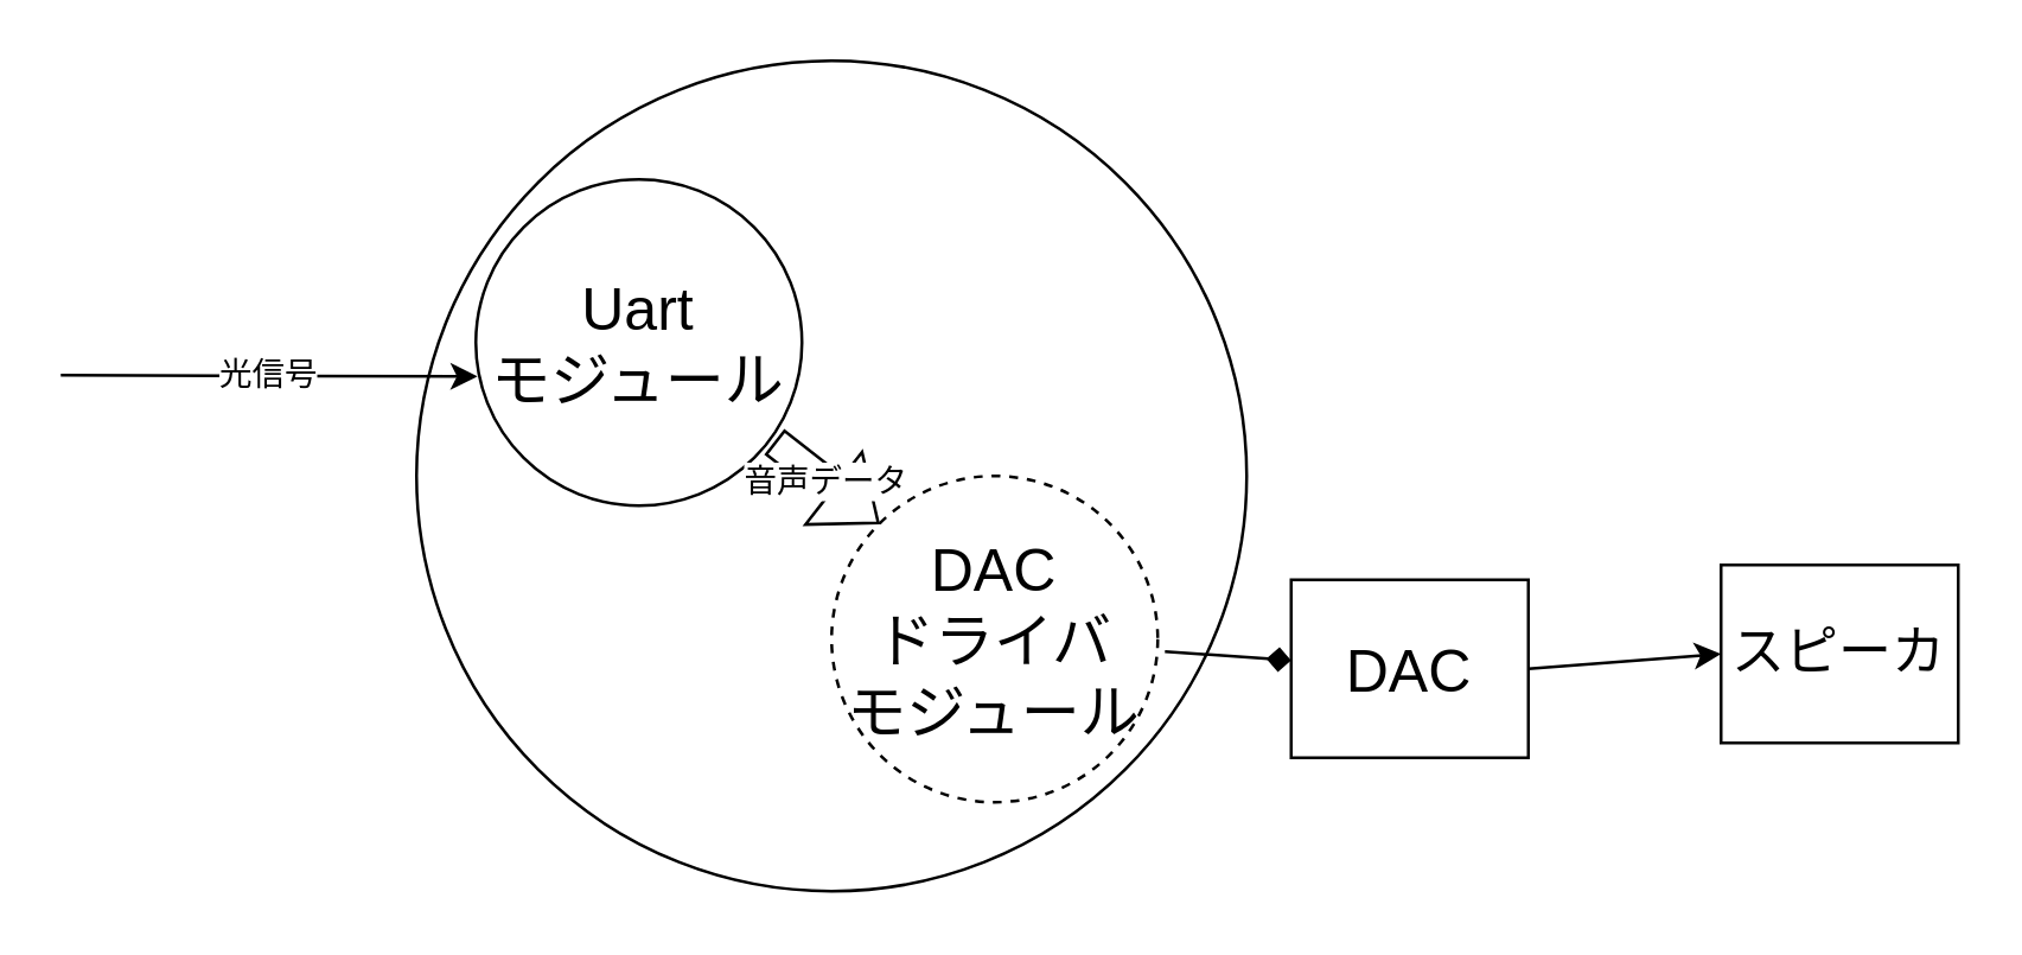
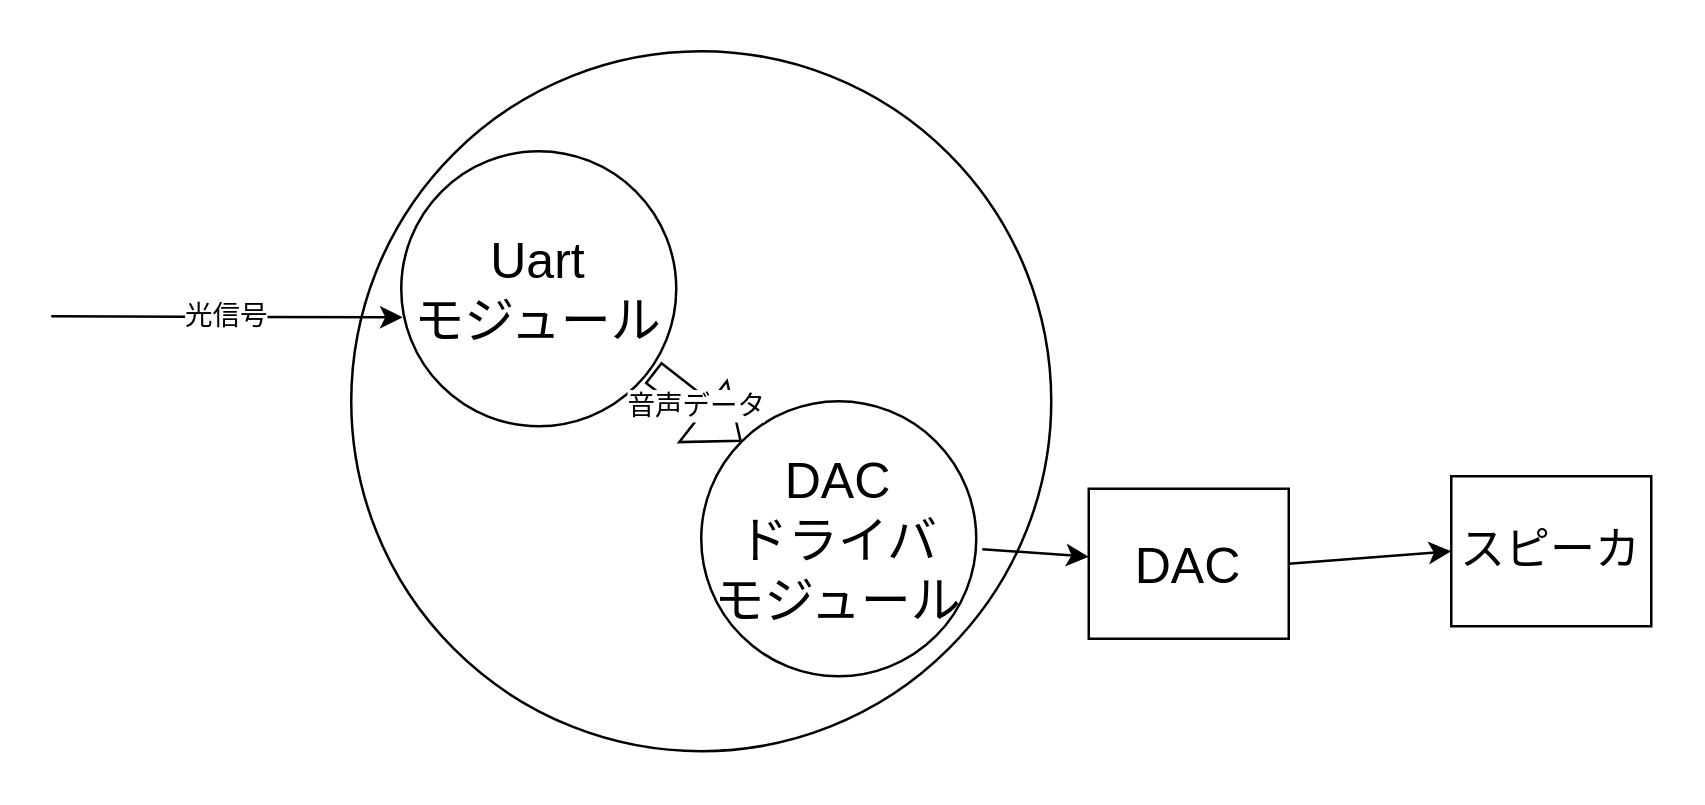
  <mxCell id="0" />
  <mxCell id="1" parent="0" />
  <mxCell id="2" value="" style="ellipse;whiteSpace=wrap;html=1;aspect=fixed;" vertex="1" parent="1"><mxGeometry x="140" y="20" width="280" height="280" as="geometry" /></mxCell>
  <mxCell id="3" value="&lt;font style=&quot;font-size: 20px;&quot;&gt;Uart&lt;br&gt;モジュール&lt;/font&gt;" style="ellipse;whiteSpace=wrap;html=1;aspect=fixed;" vertex="1" parent="1"><mxGeometry x="160" y="60" width="110" height="110" as="geometry" /></mxCell>
- <mxCell id="4" value="&lt;font style=&quot;font-size: 20px;&quot;&gt;DAC&lt;/font&gt;&lt;div&gt;&lt;font style=&quot;font-size: 20px;&quot;&gt;ドライバ&lt;/font&gt;&lt;div&gt;&lt;font style=&quot;font-size: 20px;&quot;&gt;モジュール&lt;/font&gt;&lt;/div&gt;&lt;/div&gt;" style="ellipse;whiteSpace=wrap;html=1;aspect=fixed;dashed=1;" vertex="1" parent="1"><mxGeometry x="280" y="160" width="110" height="110" as="geometry" /></mxCell>
+ <mxCell id="4" value="&lt;font style=&quot;font-size: 20px;&quot;&gt;DAC&lt;/font&gt;&lt;div&gt;&lt;font style=&quot;font-size: 20px;&quot;&gt;ドライバ&lt;/font&gt;&lt;div&gt;&lt;font style=&quot;font-size: 20px;&quot;&gt;モジュール&lt;/font&gt;&lt;/div&gt;&lt;/div&gt;" style="ellipse;whiteSpace=wrap;html=1;aspect=fixed;" vertex="1" parent="1"><mxGeometry x="280" y="160" width="110" height="110" as="geometry" /></mxCell>
  <mxCell id="5" value="音声データ" style="shape=flexArrow;endArrow=classic;html=1;rounded=0;entryX=0;entryY=0;entryDx=0;entryDy=0;exitX=0.915;exitY=0.804;exitDx=0;exitDy=0;exitPerimeter=0;" edge="1" parent="1" source="3" target="4"><mxGeometry width="50" height="50" relative="1" as="geometry"><mxPoint x="260" y="140" as="sourcePoint" /><mxPoint x="300" y="180" as="targetPoint" /></mxGeometry></mxCell>
  <mxCell id="6" value="光信号" style="endArrow=classic;html=1;rounded=0;entryX=0.005;entryY=0.604;entryDx=0;entryDy=0;entryPerimeter=0;" edge="1" parent="1" target="3"><mxGeometry width="50" height="50" relative="1" as="geometry"><mxPoint x="20" y="126" as="sourcePoint" /><mxPoint x="60" y="120" as="targetPoint" /></mxGeometry></mxCell>
- <mxCell id="7" value="" style="endArrow=diamond;html=1;rounded=0;exitX=1.022;exitY=0.538;exitDx=0;exitDy=0;exitPerimeter=0;" edge="1" parent="1" source="4" target="8"><mxGeometry width="50" height="50" relative="1" as="geometry"><mxPoint x="260" y="230" as="sourcePoint" /><mxPoint x="460" y="220" as="targetPoint" /></mxGeometry></mxCell>
+ <mxCell id="7" value="" style="endArrow=classic;html=1;rounded=0;exitX=1.022;exitY=0.538;exitDx=0;exitDy=0;exitPerimeter=0;" edge="1" parent="1" source="4" target="8"><mxGeometry width="50" height="50" relative="1" as="geometry"><mxPoint x="260" y="230" as="sourcePoint" /><mxPoint x="460" y="220" as="targetPoint" /></mxGeometry></mxCell>
  <mxCell id="8" value="&lt;font style=&quot;font-size: 20px;&quot;&gt;DAC&lt;/font&gt;" style="rounded=0;whiteSpace=wrap;html=1;" vertex="1" parent="1"><mxGeometry x="435" y="195" width="80" height="60" as="geometry" /></mxCell>
  <mxCell id="9" value="" style="endArrow=classic;html=1;rounded=0;exitX=1;exitY=0.5;exitDx=0;exitDy=0;" edge="1" parent="1" source="8"><mxGeometry width="50" height="50" relative="1" as="geometry"><mxPoint x="430" y="230" as="sourcePoint" /><mxPoint x="580" y="220" as="targetPoint" /></mxGeometry></mxCell>
  <mxCell id="10" value="&lt;font style=&quot;font-size: 18px;&quot;&gt;スピーカ&lt;/font&gt;" style="rounded=0;whiteSpace=wrap;html=1;" vertex="1" parent="1"><mxGeometry x="580" y="190" width="80" height="60" as="geometry" /></mxCell>
